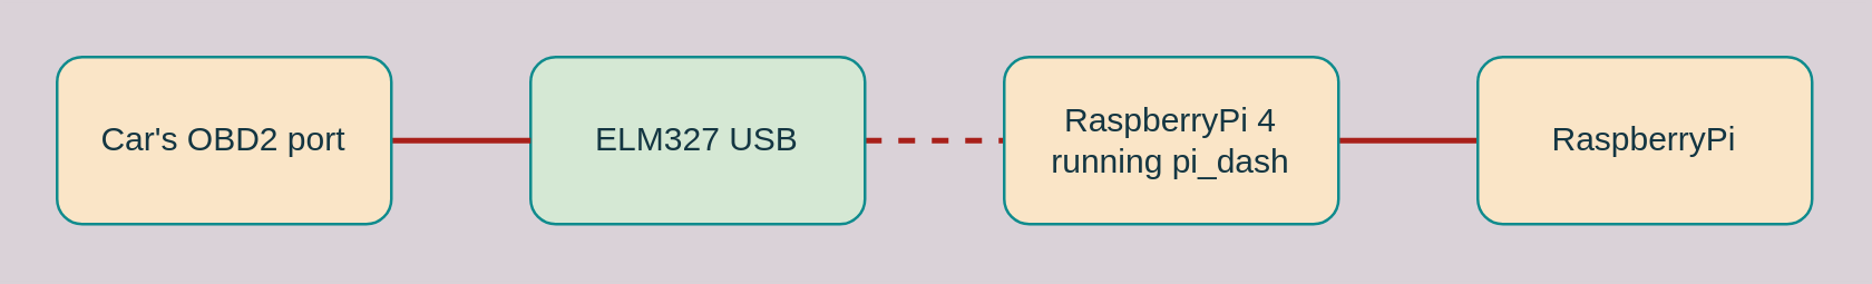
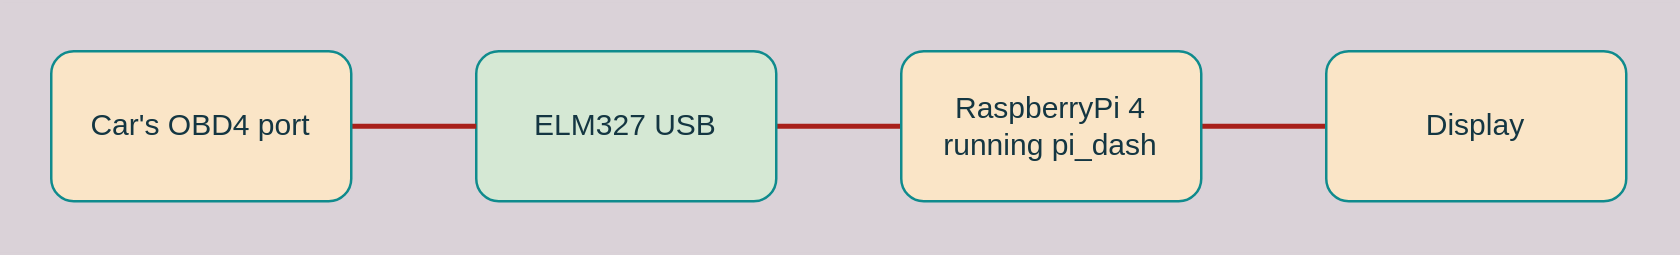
  <mxCell id="0" />
  <mxCell id="1" parent="0" />
- <mxCell id="2" style="edgeStyle=orthogonalEdgeStyle;orthogonalLoop=1;jettySize=auto;html=1;exitX=1;exitY=0.5;exitDx=0;exitDy=0;entryX=0;entryY=0.5;entryDx=0;entryDy=0;endArrow=none;endFill=0;strokeWidth=2;labelBackgroundColor=#DAD2D8;strokeColor=#A8201A;fontColor=#143642;dashed=1;" parent="1" source="3" target="5" edge="1"><mxGeometry relative="1" as="geometry" /></mxCell>
+ <mxCell id="2" style="edgeStyle=orthogonalEdgeStyle;orthogonalLoop=1;jettySize=auto;html=1;exitX=1;exitY=0.5;exitDx=0;exitDy=0;entryX=0;entryY=0.5;entryDx=0;entryDy=0;endArrow=none;endFill=0;strokeWidth=2;labelBackgroundColor=#DAD2D8;strokeColor=#A8201A;fontColor=#143642;" parent="1" source="3" target="5" edge="1"><mxGeometry relative="1" as="geometry" /></mxCell>
  <mxCell id="3" value="ELM327 USB" style="whiteSpace=wrap;html=1;rounded=1;fillColor=#d5e8d4;strokeColor=#0F8B8D;fontColor=#143642;" parent="1" vertex="1"><mxGeometry x="190" y="20" width="120" height="60" as="geometry" /></mxCell>
  <mxCell id="4" style="edgeStyle=orthogonalEdgeStyle;orthogonalLoop=1;jettySize=auto;html=1;exitX=1;exitY=0.5;exitDx=0;exitDy=0;entryX=0;entryY=0.5;entryDx=0;entryDy=0;endArrow=none;endFill=0;strokeWidth=2;labelBackgroundColor=#DAD2D8;strokeColor=#A8201A;fontColor=#143642;" parent="1" source="5" target="8" edge="1"><mxGeometry relative="1" as="geometry" /></mxCell>
  <mxCell id="5" value="RaspberryPi 4&lt;br&gt;running pi_dash" style="whiteSpace=wrap;html=1;rounded=1;fillColor=#FAE5C7;strokeColor=#0F8B8D;fontColor=#143642;" parent="1" vertex="1"><mxGeometry x="360" y="20" width="120" height="60" as="geometry" /></mxCell>
  <mxCell id="6" style="edgeStyle=orthogonalEdgeStyle;orthogonalLoop=1;jettySize=auto;html=1;exitX=1;exitY=0.5;exitDx=0;exitDy=0;entryX=0;entryY=0.5;entryDx=0;entryDy=0;endArrow=none;endFill=0;strokeWidth=2;labelBackgroundColor=#DAD2D8;strokeColor=#A8201A;fontColor=#143642;" parent="1" source="7" target="3" edge="1"><mxGeometry relative="1" as="geometry" /></mxCell>
- <mxCell id="7" value="Car's OBD2 port" style="whiteSpace=wrap;html=1;rounded=1;fillColor=#FAE5C7;strokeColor=#0F8B8D;fontColor=#143642;" parent="1" vertex="1"><mxGeometry x="20" y="20" width="120" height="60" as="geometry" /></mxCell>
- <mxCell id="8" value="RaspberryPi" style="whiteSpace=wrap;html=1;rounded=1;fillColor=#FAE5C7;strokeColor=#0F8B8D;fontColor=#143642;" parent="1" vertex="1"><mxGeometry x="530" y="20" width="120" height="60" as="geometry" /></mxCell>
+ <mxCell id="7" value="Car's OBD4 port" style="whiteSpace=wrap;html=1;rounded=1;fillColor=#FAE5C7;strokeColor=#0F8B8D;fontColor=#143642;" parent="1" vertex="1"><mxGeometry x="20" y="20" width="120" height="60" as="geometry" /></mxCell>
+ <mxCell id="8" value="Display" style="whiteSpace=wrap;html=1;rounded=1;fillColor=#FAE5C7;strokeColor=#0F8B8D;fontColor=#143642;" parent="1" vertex="1"><mxGeometry x="530" y="20" width="120" height="60" as="geometry" /></mxCell>
